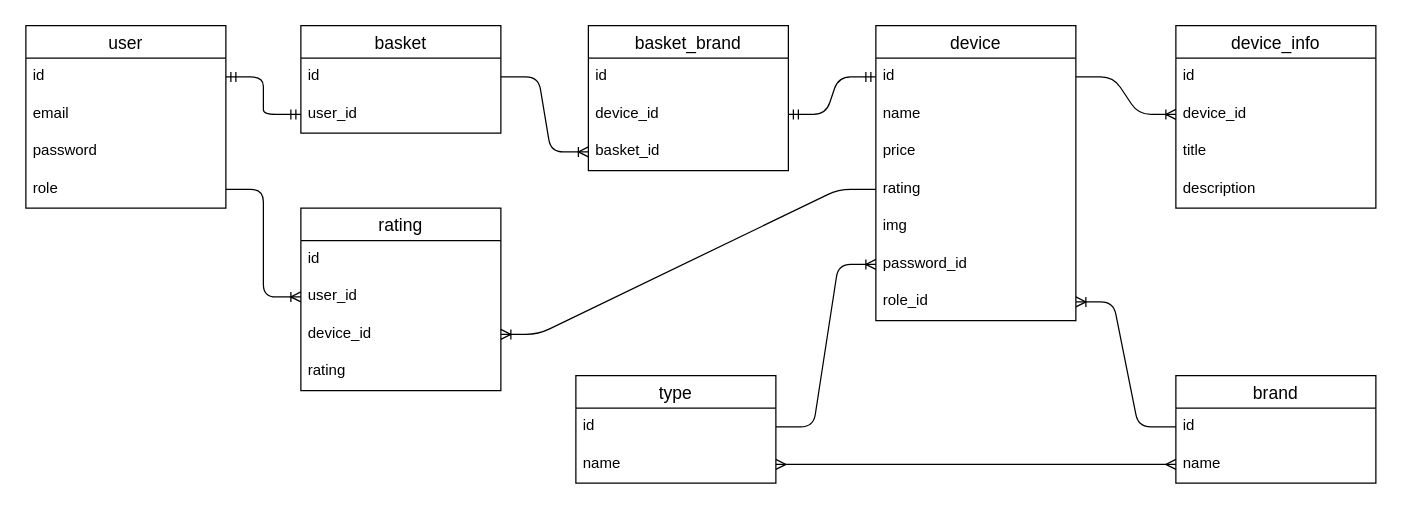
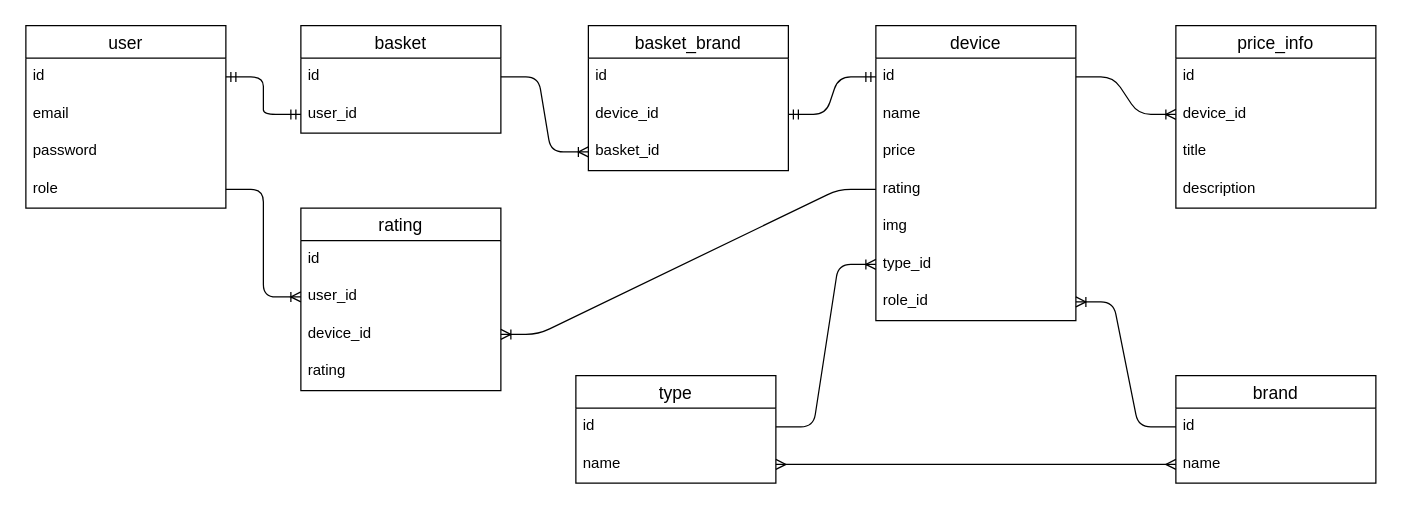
  <mxCell id="0" />
  <mxCell id="1" parent="0" />
  <mxCell id="2" value="user" style="swimlane;fontStyle=0;childLayout=stackLayout;horizontal=1;startSize=26;horizontalStack=0;resizeParent=1;resizeParentMax=0;resizeLast=0;collapsible=1;marginBottom=0;align=center;fontSize=14;" vertex="1" parent="1"><mxGeometry x="20" y="20" width="160" height="146" as="geometry" /></mxCell>
  <mxCell id="3" value="id" style="text;strokeColor=none;fillColor=none;spacingLeft=4;spacingRight=4;overflow=hidden;rotatable=0;points=[[0,0.5],[1,0.5]];portConstraint=eastwest;fontSize=12;" vertex="1" parent="2"><mxGeometry y="26" width="160" height="30" as="geometry" /></mxCell>
  <mxCell id="4" value="email" style="text;strokeColor=none;fillColor=none;spacingLeft=4;spacingRight=4;overflow=hidden;rotatable=0;points=[[0,0.5],[1,0.5]];portConstraint=eastwest;fontSize=12;" vertex="1" parent="2"><mxGeometry y="56" width="160" height="30" as="geometry" /></mxCell>
  <mxCell id="5" value="password" style="text;strokeColor=none;fillColor=none;spacingLeft=4;spacingRight=4;overflow=hidden;rotatable=0;points=[[0,0.5],[1,0.5]];portConstraint=eastwest;fontSize=12;" vertex="1" parent="2"><mxGeometry y="86" width="160" height="30" as="geometry" /></mxCell>
  <mxCell id="6" value="role" style="text;strokeColor=none;fillColor=none;spacingLeft=4;spacingRight=4;overflow=hidden;rotatable=0;points=[[0,0.5],[1,0.5]];portConstraint=eastwest;fontSize=12;" vertex="1" parent="2"><mxGeometry y="116" width="160" height="30" as="geometry" /></mxCell>
  <mxCell id="7" value="basket" style="swimlane;fontStyle=0;childLayout=stackLayout;horizontal=1;startSize=26;horizontalStack=0;resizeParent=1;resizeParentMax=0;resizeLast=0;collapsible=1;marginBottom=0;align=center;fontSize=14;" vertex="1" parent="1"><mxGeometry x="240" y="20" width="160" height="86" as="geometry" /></mxCell>
  <mxCell id="8" value="id" style="text;strokeColor=none;fillColor=none;spacingLeft=4;spacingRight=4;overflow=hidden;rotatable=0;points=[[0,0.5],[1,0.5]];portConstraint=eastwest;fontSize=12;" vertex="1" parent="7"><mxGeometry y="26" width="160" height="30" as="geometry" /></mxCell>
  <mxCell id="9" value="user_id" style="text;strokeColor=none;fillColor=none;spacingLeft=4;spacingRight=4;overflow=hidden;rotatable=0;points=[[0,0.5],[1,0.5]];portConstraint=eastwest;fontSize=12;" vertex="1" parent="7"><mxGeometry y="56" width="160" height="30" as="geometry" /></mxCell>
  <mxCell id="10" value="" style="edgeStyle=entityRelationEdgeStyle;fontSize=12;html=1;endArrow=ERmandOne;startArrow=ERmandOne;exitX=1;exitY=0.5;exitDx=0;exitDy=0;entryX=0;entryY=0.5;entryDx=0;entryDy=0;" edge="1" parent="1" source="3" target="9"><mxGeometry width="100" height="100" relative="1" as="geometry"><mxPoint x="220" y="310" as="sourcePoint" /><mxPoint x="320" y="210" as="targetPoint" /></mxGeometry></mxCell>
  <mxCell id="11" value="device" style="swimlane;fontStyle=0;childLayout=stackLayout;horizontal=1;startSize=26;horizontalStack=0;resizeParent=1;resizeParentMax=0;resizeLast=0;collapsible=1;marginBottom=0;align=center;fontSize=14;" vertex="1" parent="1"><mxGeometry x="700" y="20" width="160" height="236" as="geometry" /></mxCell>
  <mxCell id="12" value="id" style="text;strokeColor=none;fillColor=none;spacingLeft=4;spacingRight=4;overflow=hidden;rotatable=0;points=[[0,0.5],[1,0.5]];portConstraint=eastwest;fontSize=12;" vertex="1" parent="11"><mxGeometry y="26" width="160" height="30" as="geometry" /></mxCell>
  <mxCell id="13" value="name" style="text;strokeColor=none;fillColor=none;spacingLeft=4;spacingRight=4;overflow=hidden;rotatable=0;points=[[0,0.5],[1,0.5]];portConstraint=eastwest;fontSize=12;" vertex="1" parent="11"><mxGeometry y="56" width="160" height="30" as="geometry" /></mxCell>
  <mxCell id="14" value="price" style="text;strokeColor=none;fillColor=none;spacingLeft=4;spacingRight=4;overflow=hidden;rotatable=0;points=[[0,0.5],[1,0.5]];portConstraint=eastwest;fontSize=12;" vertex="1" parent="11"><mxGeometry y="86" width="160" height="30" as="geometry" /></mxCell>
  <mxCell id="15" value="rating" style="text;strokeColor=none;fillColor=none;spacingLeft=4;spacingRight=4;overflow=hidden;rotatable=0;points=[[0,0.5],[1,0.5]];portConstraint=eastwest;fontSize=12;" vertex="1" parent="11"><mxGeometry y="116" width="160" height="30" as="geometry" /></mxCell>
  <mxCell id="16" value="img" style="text;strokeColor=none;fillColor=none;spacingLeft=4;spacingRight=4;overflow=hidden;rotatable=0;points=[[0,0.5],[1,0.5]];portConstraint=eastwest;fontSize=12;" vertex="1" parent="11"><mxGeometry y="146" width="160" height="30" as="geometry" /></mxCell>
- <mxCell id="17" value="password_id" style="text;strokeColor=none;fillColor=none;spacingLeft=4;spacingRight=4;overflow=hidden;rotatable=0;points=[[0,0.5],[1,0.5]];portConstraint=eastwest;fontSize=12;" vertex="1" parent="11"><mxGeometry y="176" width="160" height="30" as="geometry" /></mxCell>
+ <mxCell id="17" value="type_id" style="text;strokeColor=none;fillColor=none;spacingLeft=4;spacingRight=4;overflow=hidden;rotatable=0;points=[[0,0.5],[1,0.5]];portConstraint=eastwest;fontSize=12;" vertex="1" parent="11"><mxGeometry y="176" width="160" height="30" as="geometry" /></mxCell>
  <mxCell id="18" value="role_id" style="text;strokeColor=none;fillColor=none;spacingLeft=4;spacingRight=4;overflow=hidden;rotatable=0;points=[[0,0.5],[1,0.5]];portConstraint=eastwest;fontSize=12;" vertex="1" parent="11"><mxGeometry y="206" width="160" height="30" as="geometry" /></mxCell>
  <mxCell id="19" value="brand" style="swimlane;fontStyle=0;childLayout=stackLayout;horizontal=1;startSize=26;horizontalStack=0;resizeParent=1;resizeParentMax=0;resizeLast=0;collapsible=1;marginBottom=0;align=center;fontSize=14;" vertex="1" parent="1"><mxGeometry x="940" y="300" width="160" height="86" as="geometry" /></mxCell>
  <mxCell id="20" value="id" style="text;strokeColor=none;fillColor=none;spacingLeft=4;spacingRight=4;overflow=hidden;rotatable=0;points=[[0,0.5],[1,0.5]];portConstraint=eastwest;fontSize=12;" vertex="1" parent="19"><mxGeometry y="26" width="160" height="30" as="geometry" /></mxCell>
  <mxCell id="21" value="name" style="text;strokeColor=none;fillColor=none;spacingLeft=4;spacingRight=4;overflow=hidden;rotatable=0;points=[[0,0.5],[1,0.5]];portConstraint=eastwest;fontSize=12;" vertex="1" parent="19"><mxGeometry y="56" width="160" height="30" as="geometry" /></mxCell>
  <mxCell id="22" value="type" style="swimlane;fontStyle=0;childLayout=stackLayout;horizontal=1;startSize=26;horizontalStack=0;resizeParent=1;resizeParentMax=0;resizeLast=0;collapsible=1;marginBottom=0;align=center;fontSize=14;" vertex="1" parent="1"><mxGeometry x="460" y="300" width="160" height="86" as="geometry" /></mxCell>
  <mxCell id="23" value="id" style="text;strokeColor=none;fillColor=none;spacingLeft=4;spacingRight=4;overflow=hidden;rotatable=0;points=[[0,0.5],[1,0.5]];portConstraint=eastwest;fontSize=12;" vertex="1" parent="22"><mxGeometry y="26" width="160" height="30" as="geometry" /></mxCell>
  <mxCell id="24" value="name" style="text;strokeColor=none;fillColor=none;spacingLeft=4;spacingRight=4;overflow=hidden;rotatable=0;points=[[0,0.5],[1,0.5]];portConstraint=eastwest;fontSize=12;" vertex="1" parent="22"><mxGeometry y="56" width="160" height="30" as="geometry" /></mxCell>
  <mxCell id="25" value="" style="edgeStyle=entityRelationEdgeStyle;fontSize=12;html=1;endArrow=ERoneToMany;entryX=0;entryY=0.5;entryDx=0;entryDy=0;" edge="1" parent="1" source="23" target="17"><mxGeometry width="100" height="100" relative="1" as="geometry"><mxPoint x="300" y="320" as="sourcePoint" /><mxPoint x="360" y="330" as="targetPoint" /></mxGeometry></mxCell>
  <mxCell id="26" value="" style="edgeStyle=entityRelationEdgeStyle;fontSize=12;html=1;endArrow=ERoneToMany;entryX=1;entryY=0.5;entryDx=0;entryDy=0;exitX=0;exitY=0.5;exitDx=0;exitDy=0;" edge="1" parent="1" source="20" target="18"><mxGeometry width="100" height="100" relative="1" as="geometry"><mxPoint x="670" y="450" as="sourcePoint" /><mxPoint x="770" y="350" as="targetPoint" /></mxGeometry></mxCell>
  <mxCell id="27" value="" style="edgeStyle=entityRelationEdgeStyle;fontSize=12;html=1;endArrow=ERmany;startArrow=ERmany;exitX=1;exitY=0.5;exitDx=0;exitDy=0;entryX=0;entryY=0.5;entryDx=0;entryDy=0;" edge="1" parent="1" source="24" target="21"><mxGeometry width="100" height="100" relative="1" as="geometry"><mxPoint x="600" y="540" as="sourcePoint" /><mxPoint x="700" y="440" as="targetPoint" /></mxGeometry></mxCell>
- <mxCell id="28" value="device_info" style="swimlane;fontStyle=0;childLayout=stackLayout;horizontal=1;startSize=26;horizontalStack=0;resizeParent=1;resizeParentMax=0;resizeLast=0;collapsible=1;marginBottom=0;align=center;fontSize=14;" vertex="1" parent="1"><mxGeometry x="940" y="20" width="160" height="146" as="geometry" /></mxCell>
+ <mxCell id="28" value="price_info" style="swimlane;fontStyle=0;childLayout=stackLayout;horizontal=1;startSize=26;horizontalStack=0;resizeParent=1;resizeParentMax=0;resizeLast=0;collapsible=1;marginBottom=0;align=center;fontSize=14;" vertex="1" parent="1"><mxGeometry x="940" y="20" width="160" height="146" as="geometry" /></mxCell>
  <mxCell id="29" value="id" style="text;strokeColor=none;fillColor=none;spacingLeft=4;spacingRight=4;overflow=hidden;rotatable=0;points=[[0,0.5],[1,0.5]];portConstraint=eastwest;fontSize=12;" vertex="1" parent="28"><mxGeometry y="26" width="160" height="30" as="geometry" /></mxCell>
  <mxCell id="30" value="device_id" style="text;strokeColor=none;fillColor=none;spacingLeft=4;spacingRight=4;overflow=hidden;rotatable=0;points=[[0,0.5],[1,0.5]];portConstraint=eastwest;fontSize=12;" vertex="1" parent="28"><mxGeometry y="56" width="160" height="30" as="geometry" /></mxCell>
  <mxCell id="31" value="title" style="text;strokeColor=none;fillColor=none;spacingLeft=4;spacingRight=4;overflow=hidden;rotatable=0;points=[[0,0.5],[1,0.5]];portConstraint=eastwest;fontSize=12;" vertex="1" parent="28"><mxGeometry y="86" width="160" height="30" as="geometry" /></mxCell>
  <mxCell id="32" value="description" style="text;strokeColor=none;fillColor=none;spacingLeft=4;spacingRight=4;overflow=hidden;rotatable=0;points=[[0,0.5],[1,0.5]];portConstraint=eastwest;fontSize=12;" vertex="1" parent="28"><mxGeometry y="116" width="160" height="30" as="geometry" /></mxCell>
  <mxCell id="33" value="" style="edgeStyle=entityRelationEdgeStyle;fontSize=12;html=1;endArrow=ERoneToMany;exitX=1;exitY=0.5;exitDx=0;exitDy=0;entryX=0;entryY=0.5;entryDx=0;entryDy=0;" edge="1" parent="1" source="12" target="30"><mxGeometry width="100" height="100" relative="1" as="geometry"><mxPoint x="710" y="560" as="sourcePoint" /><mxPoint x="810" y="460" as="targetPoint" /></mxGeometry></mxCell>
  <mxCell id="34" value="basket_brand" style="swimlane;fontStyle=0;childLayout=stackLayout;horizontal=1;startSize=26;horizontalStack=0;resizeParent=1;resizeParentMax=0;resizeLast=0;collapsible=1;marginBottom=0;align=center;fontSize=14;" vertex="1" parent="1"><mxGeometry x="470" y="20" width="160" height="116" as="geometry" /></mxCell>
  <mxCell id="35" value="id" style="text;strokeColor=none;fillColor=none;spacingLeft=4;spacingRight=4;overflow=hidden;rotatable=0;points=[[0,0.5],[1,0.5]];portConstraint=eastwest;fontSize=12;" vertex="1" parent="34"><mxGeometry y="26" width="160" height="30" as="geometry" /></mxCell>
  <mxCell id="36" value="device_id" style="text;strokeColor=none;fillColor=none;spacingLeft=4;spacingRight=4;overflow=hidden;rotatable=0;points=[[0,0.5],[1,0.5]];portConstraint=eastwest;fontSize=12;" vertex="1" parent="34"><mxGeometry y="56" width="160" height="30" as="geometry" /></mxCell>
  <mxCell id="37" value="basket_id" style="text;strokeColor=none;fillColor=none;spacingLeft=4;spacingRight=4;overflow=hidden;rotatable=0;points=[[0,0.5],[1,0.5]];portConstraint=eastwest;fontSize=12;" vertex="1" parent="34"><mxGeometry y="86" width="160" height="30" as="geometry" /></mxCell>
  <mxCell id="38" value="" style="edgeStyle=entityRelationEdgeStyle;fontSize=12;html=1;endArrow=ERoneToMany;exitX=1;exitY=0.5;exitDx=0;exitDy=0;entryX=0;entryY=0.5;entryDx=0;entryDy=0;" edge="1" parent="1" source="8" target="37"><mxGeometry width="100" height="100" relative="1" as="geometry"><mxPoint x="320" y="290" as="sourcePoint" /><mxPoint x="420" y="190" as="targetPoint" /></mxGeometry></mxCell>
  <mxCell id="39" value="" style="edgeStyle=entityRelationEdgeStyle;fontSize=12;html=1;endArrow=ERmandOne;startArrow=ERmandOne;exitX=1;exitY=0.5;exitDx=0;exitDy=0;" edge="1" parent="1" source="36" target="12"><mxGeometry width="100" height="100" relative="1" as="geometry"><mxPoint x="520" y="270" as="sourcePoint" /><mxPoint x="620" y="170" as="targetPoint" /></mxGeometry></mxCell>
  <mxCell id="40" value="rating" style="swimlane;fontStyle=0;childLayout=stackLayout;horizontal=1;startSize=26;horizontalStack=0;resizeParent=1;resizeParentMax=0;resizeLast=0;collapsible=1;marginBottom=0;align=center;fontSize=14;" vertex="1" parent="1"><mxGeometry x="240" y="166" width="160" height="146" as="geometry" /></mxCell>
  <mxCell id="41" value="id" style="text;strokeColor=none;fillColor=none;spacingLeft=4;spacingRight=4;overflow=hidden;rotatable=0;points=[[0,0.5],[1,0.5]];portConstraint=eastwest;fontSize=12;" vertex="1" parent="40"><mxGeometry y="26" width="160" height="30" as="geometry" /></mxCell>
  <mxCell id="42" value="user_id" style="text;strokeColor=none;fillColor=none;spacingLeft=4;spacingRight=4;overflow=hidden;rotatable=0;points=[[0,0.5],[1,0.5]];portConstraint=eastwest;fontSize=12;" vertex="1" parent="40"><mxGeometry y="56" width="160" height="30" as="geometry" /></mxCell>
  <mxCell id="43" value="device_id" style="text;strokeColor=none;fillColor=none;spacingLeft=4;spacingRight=4;overflow=hidden;rotatable=0;points=[[0,0.5],[1,0.5]];portConstraint=eastwest;fontSize=12;" vertex="1" parent="40"><mxGeometry y="86" width="160" height="30" as="geometry" /></mxCell>
  <mxCell id="44" value="rating" style="text;strokeColor=none;fillColor=none;spacingLeft=4;spacingRight=4;overflow=hidden;rotatable=0;points=[[0,0.5],[1,0.5]];portConstraint=eastwest;fontSize=12;" vertex="1" parent="40"><mxGeometry y="116" width="160" height="30" as="geometry" /></mxCell>
  <mxCell id="45" value="" style="edgeStyle=entityRelationEdgeStyle;fontSize=12;html=1;endArrow=ERoneToMany;exitX=1;exitY=0.5;exitDx=0;exitDy=0;entryX=0;entryY=0.5;entryDx=0;entryDy=0;" edge="1" parent="1" source="6" target="42"><mxGeometry width="100" height="100" relative="1" as="geometry"><mxPoint x="100" y="330" as="sourcePoint" /><mxPoint x="200" y="230" as="targetPoint" /></mxGeometry></mxCell>
  <mxCell id="46" value="" style="edgeStyle=entityRelationEdgeStyle;fontSize=12;html=1;endArrow=ERoneToMany;exitX=0;exitY=0.5;exitDx=0;exitDy=0;entryX=1;entryY=0.5;entryDx=0;entryDy=0;" edge="1" parent="1" source="15" target="43"><mxGeometry width="100" height="100" relative="1" as="geometry"><mxPoint x="490" y="270" as="sourcePoint" /><mxPoint x="590" y="170" as="targetPoint" /></mxGeometry></mxCell>
